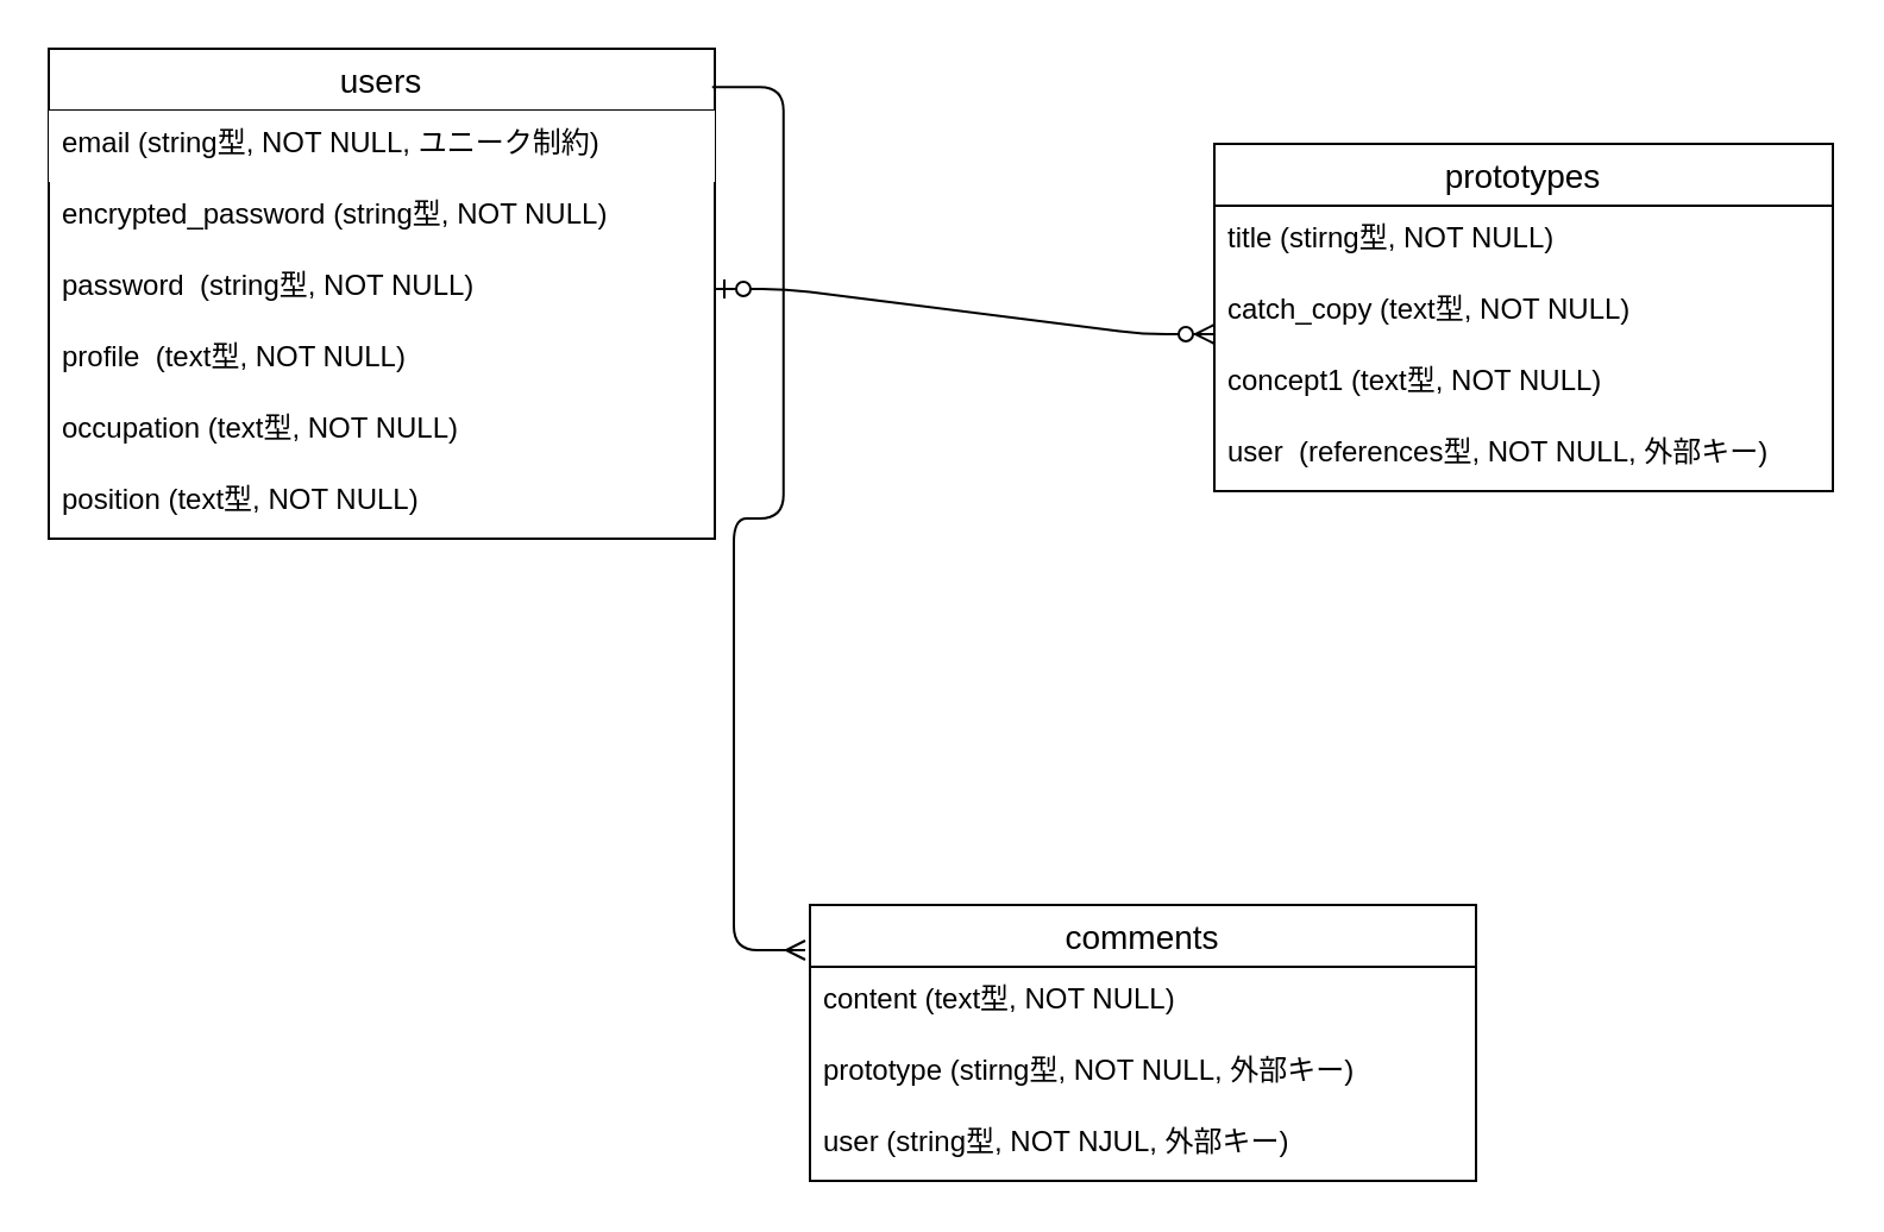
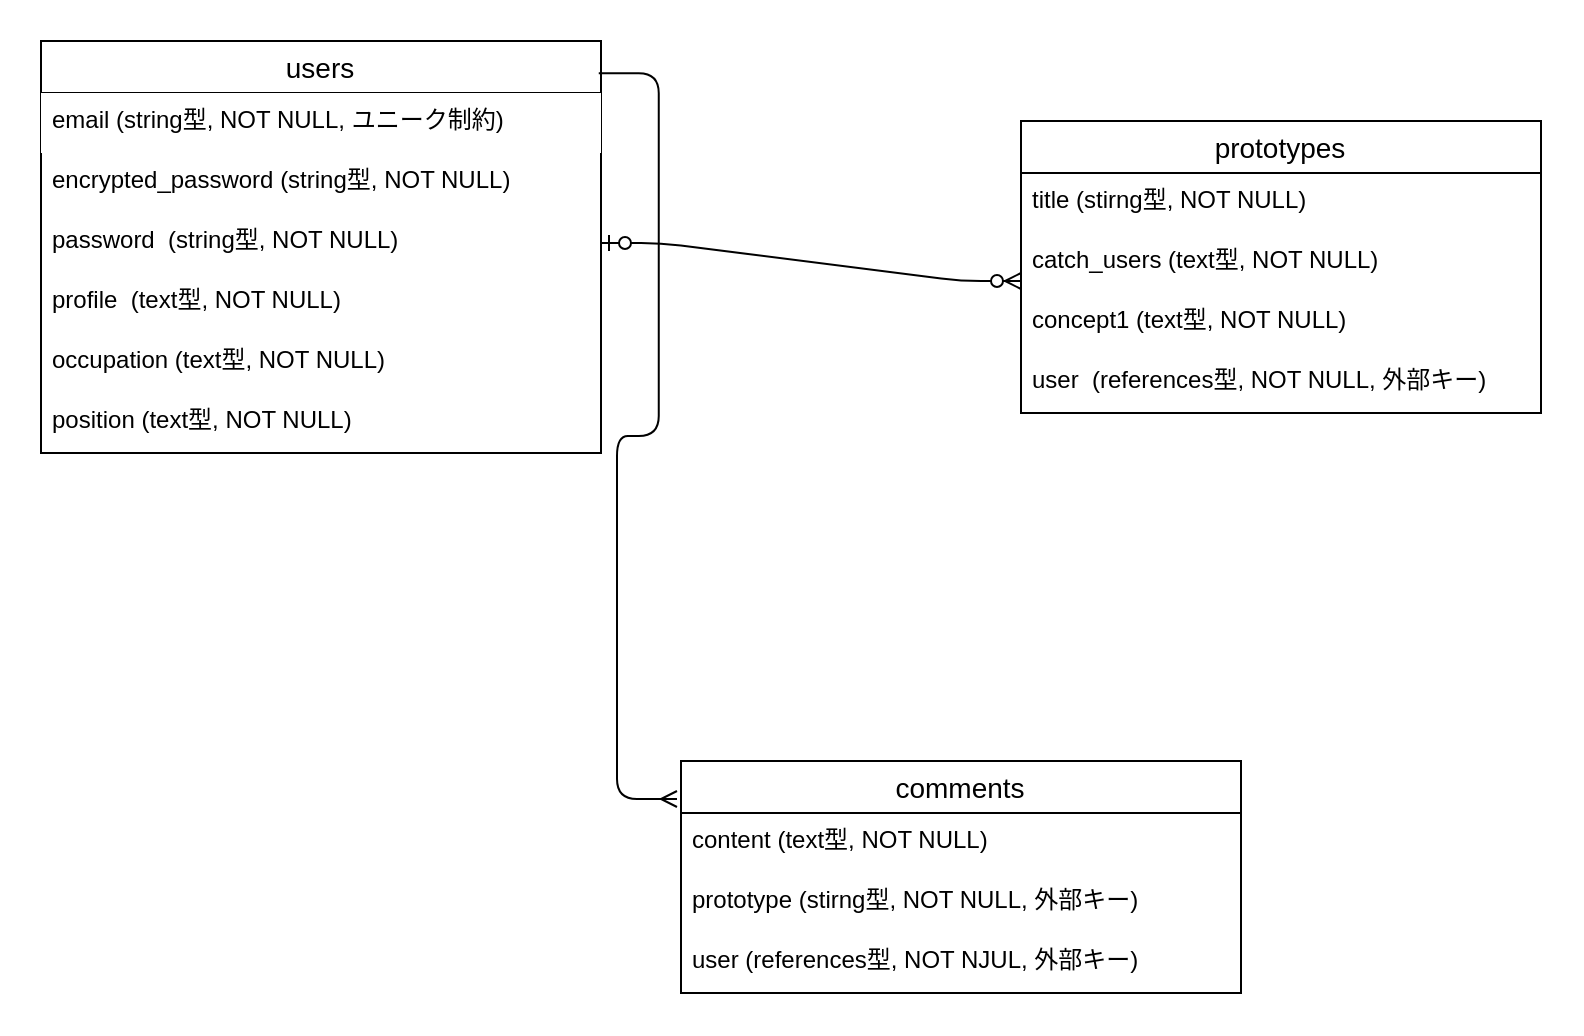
  <mxCell id="0" />
  <mxCell id="1" parent="0" />
  <mxCell id="2" value="users" style="swimlane;fontStyle=0;childLayout=stackLayout;horizontal=1;startSize=26;horizontalStack=0;resizeParent=1;resizeParentMax=0;resizeLast=0;collapsible=1;marginBottom=0;align=center;fontSize=14;fillColor=#FFFFFF;" vertex="1" parent="1"><mxGeometry x="20" y="20" width="280" height="206" as="geometry" /></mxCell>
  <mxCell id="3" value="email (string型, NOT NULL, ユニーク制約)" style="text;spacingLeft=4;spacingRight=4;overflow=hidden;rotatable=0;points=[[0,0.5],[1,0.5]];portConstraint=eastwest;fontSize=12;whiteSpace=wrap;html=1;fillColor=default;" vertex="1" parent="2"><mxGeometry y="26" width="280" height="30" as="geometry" /></mxCell>
  <mxCell id="4" value="encrypted_password (string型, NOT NULL)" style="text;strokeColor=none;fillColor=none;spacingLeft=4;spacingRight=4;overflow=hidden;rotatable=0;points=[[0,0.5],[1,0.5]];portConstraint=eastwest;fontSize=12;whiteSpace=wrap;html=1;" vertex="1" parent="2"><mxGeometry y="56" width="280" height="30" as="geometry" /></mxCell>
  <mxCell id="5" value="password&amp;nbsp; (string型, NOT NULL)" style="text;strokeColor=none;fillColor=none;spacingLeft=4;spacingRight=4;overflow=hidden;rotatable=0;points=[[0,0.5],[1,0.5]];portConstraint=eastwest;fontSize=12;whiteSpace=wrap;html=1;" vertex="1" parent="2"><mxGeometry y="86" width="280" height="30" as="geometry" /></mxCell>
  <mxCell id="6" value="profile&amp;nbsp; (text型, NOT NULL)" style="text;strokeColor=none;fillColor=none;spacingLeft=4;spacingRight=4;overflow=hidden;rotatable=0;points=[[0,0.5],[1,0.5]];portConstraint=eastwest;fontSize=12;whiteSpace=wrap;html=1;" vertex="1" parent="2"><mxGeometry y="116" width="280" height="30" as="geometry" /></mxCell>
  <mxCell id="7" value="occupation (text型, NOT NULL)" style="text;strokeColor=none;fillColor=none;spacingLeft=4;spacingRight=4;overflow=hidden;rotatable=0;points=[[0,0.5],[1,0.5]];portConstraint=eastwest;fontSize=12;whiteSpace=wrap;html=1;" vertex="1" parent="2"><mxGeometry y="146" width="280" height="30" as="geometry" /></mxCell>
  <mxCell id="8" value="position (text型, NOT NULL)" style="text;strokeColor=none;fillColor=none;spacingLeft=4;spacingRight=4;overflow=hidden;rotatable=0;points=[[0,0.5],[1,0.5]];portConstraint=eastwest;fontSize=12;whiteSpace=wrap;html=1;" vertex="1" parent="2"><mxGeometry y="176" width="280" height="30" as="geometry" /></mxCell>
  <mxCell id="9" value="comments" style="swimlane;fontStyle=0;childLayout=stackLayout;horizontal=1;startSize=26;horizontalStack=0;resizeParent=1;resizeParentMax=0;resizeLast=0;collapsible=1;marginBottom=0;align=center;fontSize=14;fillColor=#FFFFFF;" vertex="1" parent="1"><mxGeometry x="340" y="380" width="280" height="116" as="geometry" /></mxCell>
  <mxCell id="10" value="content (text型, NOT NULL)" style="text;strokeColor=none;fillColor=none;spacingLeft=4;spacingRight=4;overflow=hidden;rotatable=0;points=[[0,0.5],[1,0.5]];portConstraint=eastwest;fontSize=12;whiteSpace=wrap;html=1;" vertex="1" parent="9"><mxGeometry y="26" width="280" height="30" as="geometry" /></mxCell>
  <mxCell id="11" value="prototype (stirng型, NOT NULL, 外部キー)" style="text;strokeColor=none;fillColor=none;spacingLeft=4;spacingRight=4;overflow=hidden;rotatable=0;points=[[0,0.5],[1,0.5]];portConstraint=eastwest;fontSize=12;whiteSpace=wrap;html=1;" vertex="1" parent="9"><mxGeometry y="56" width="280" height="30" as="geometry" /></mxCell>
- <mxCell id="12" value="user (string型, NOT NJUL, 外部キー)" style="text;strokeColor=none;fillColor=none;spacingLeft=4;spacingRight=4;overflow=hidden;rotatable=0;points=[[0,0.5],[1,0.5]];portConstraint=eastwest;fontSize=12;whiteSpace=wrap;html=1;" vertex="1" parent="9"><mxGeometry y="86" width="280" height="30" as="geometry" /></mxCell>
+ <mxCell id="12" value="user (references型, NOT NJUL, 外部キー)" style="text;strokeColor=none;fillColor=none;spacingLeft=4;spacingRight=4;overflow=hidden;rotatable=0;points=[[0,0.5],[1,0.5]];portConstraint=eastwest;fontSize=12;whiteSpace=wrap;html=1;" vertex="1" parent="9"><mxGeometry y="86" width="280" height="30" as="geometry" /></mxCell>
  <mxCell id="13" value="prototypes" style="swimlane;fontStyle=0;childLayout=stackLayout;horizontal=1;startSize=26;horizontalStack=0;resizeParent=1;resizeParentMax=0;resizeLast=0;collapsible=1;marginBottom=0;align=center;fontSize=14;fillColor=#FFFFFF;" vertex="1" parent="1"><mxGeometry x="510" y="60" width="260" height="146" as="geometry" /></mxCell>
  <mxCell id="14" value="title (stirng型, NOT NULL)" style="text;strokeColor=none;fillColor=none;spacingLeft=4;spacingRight=4;overflow=hidden;rotatable=0;points=[[0,0.5],[1,0.5]];portConstraint=eastwest;fontSize=12;whiteSpace=wrap;html=1;" vertex="1" parent="13"><mxGeometry y="26" width="260" height="30" as="geometry" /></mxCell>
- <mxCell id="15" value="catch_copy (text型, NOT NULL)" style="text;strokeColor=none;fillColor=none;spacingLeft=4;spacingRight=4;overflow=hidden;rotatable=0;points=[[0,0.5],[1,0.5]];portConstraint=eastwest;fontSize=12;whiteSpace=wrap;html=1;" vertex="1" parent="13"><mxGeometry y="56" width="260" height="30" as="geometry" /></mxCell>
+ <mxCell id="15" value="catch_users (text型, NOT NULL)" style="text;strokeColor=none;fillColor=none;spacingLeft=4;spacingRight=4;overflow=hidden;rotatable=0;points=[[0,0.5],[1,0.5]];portConstraint=eastwest;fontSize=12;whiteSpace=wrap;html=1;" vertex="1" parent="13"><mxGeometry y="56" width="260" height="30" as="geometry" /></mxCell>
  <mxCell id="16" value="concept1 (text型, NOT NULL)" style="text;strokeColor=none;fillColor=none;spacingLeft=4;spacingRight=4;overflow=hidden;rotatable=0;points=[[0,0.5],[1,0.5]];portConstraint=eastwest;fontSize=12;whiteSpace=wrap;html=1;" vertex="1" parent="13"><mxGeometry y="86" width="260" height="30" as="geometry" /></mxCell>
  <mxCell id="17" value="user&amp;nbsp; (references型, NOT NULL, 外部キー)" style="text;strokeColor=none;fillColor=none;spacingLeft=4;spacingRight=4;overflow=hidden;rotatable=0;points=[[0,0.5],[1,0.5]];portConstraint=eastwest;fontSize=12;whiteSpace=wrap;html=1;" vertex="1" parent="13"><mxGeometry y="116" width="260" height="30" as="geometry" /></mxCell>
  <mxCell id="18" value="" style="edgeStyle=entityRelationEdgeStyle;fontSize=12;html=1;endArrow=ERzeroToMany;startArrow=ERzeroToOne;exitX=1;exitY=0.5;exitDx=0;exitDy=0;" edge="1" parent="1" source="5"><mxGeometry width="100" height="100" relative="1" as="geometry"><mxPoint x="460" y="240" as="sourcePoint" /><mxPoint x="510" y="140" as="targetPoint" /></mxGeometry></mxCell>
  <mxCell id="19" value="" style="edgeStyle=entityRelationEdgeStyle;fontSize=12;html=1;endArrow=ERmany;exitX=0.996;exitY=0.078;exitDx=0;exitDy=0;exitPerimeter=0;spacing=18;" edge="1" parent="1" source="2"><mxGeometry width="100" height="100" relative="1" as="geometry"><mxPoint x="300" y="320" as="sourcePoint" /><mxPoint x="338" y="399" as="targetPoint" /><Array as="points"><mxPoint x="301" y="30" /><mxPoint x="220" y="310" /><mxPoint x="260" y="300" /><mxPoint x="240" y="350" /></Array></mxGeometry></mxCell>
